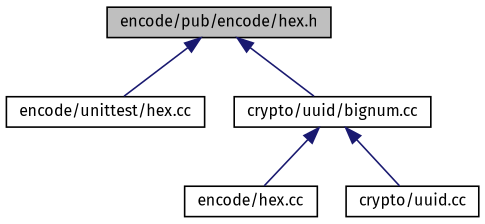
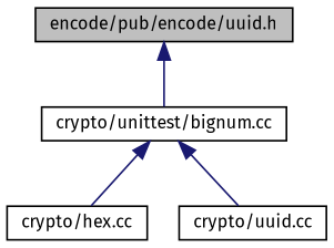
  digraph {
    fontname="Fira Sans"
    node [color=black fillcolor=white fontname="Fira Sans" fontsize=10 shape=record style=filled]
    edge [color=midnightblue dir=back fontname="Fira Sans" fontsize=10 labelfontname=Helvetica labelfontsize=10 style=solid]
-   n1 [fillcolor=grey75 fontcolor=black height=0.2 label="encode/pub/encode/hex.h" width=0.4]
-   n2 [height=0.2 label="encode/unittest/hex.cc" width=0.4]
-   n3 [height=0.2 label="crypto/uuid/bignum.cc" width=0.4]
-   n4 [height=0.2 label="encode/hex.cc" width=0.4]
+   n1 [fillcolor=grey75 fontcolor=black height=0.2 label="encode/pub/encode/uuid.h" width=0.4]
+   n3 [height=0.2 label="crypto/unittest/bignum.cc" width=0.4]
+   n4 [height=0.2 label="crypto/hex.cc" width=0.4]
    n5 [height=0.2 label="crypto/uuid.cc" width=0.4]
-   n1 -> n2
    n1 -> n3
    n3 -> n4
    n3 -> n5
  }
